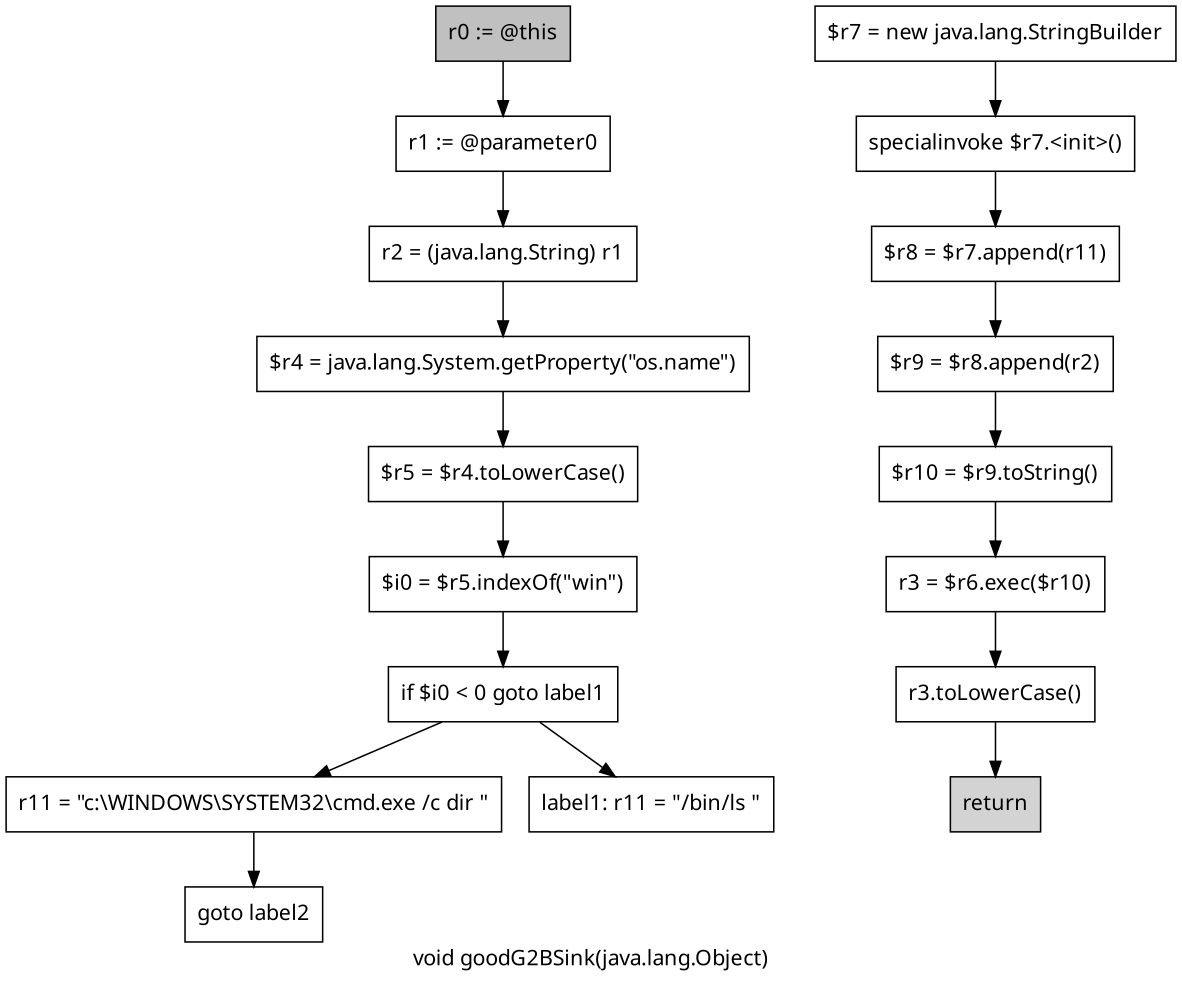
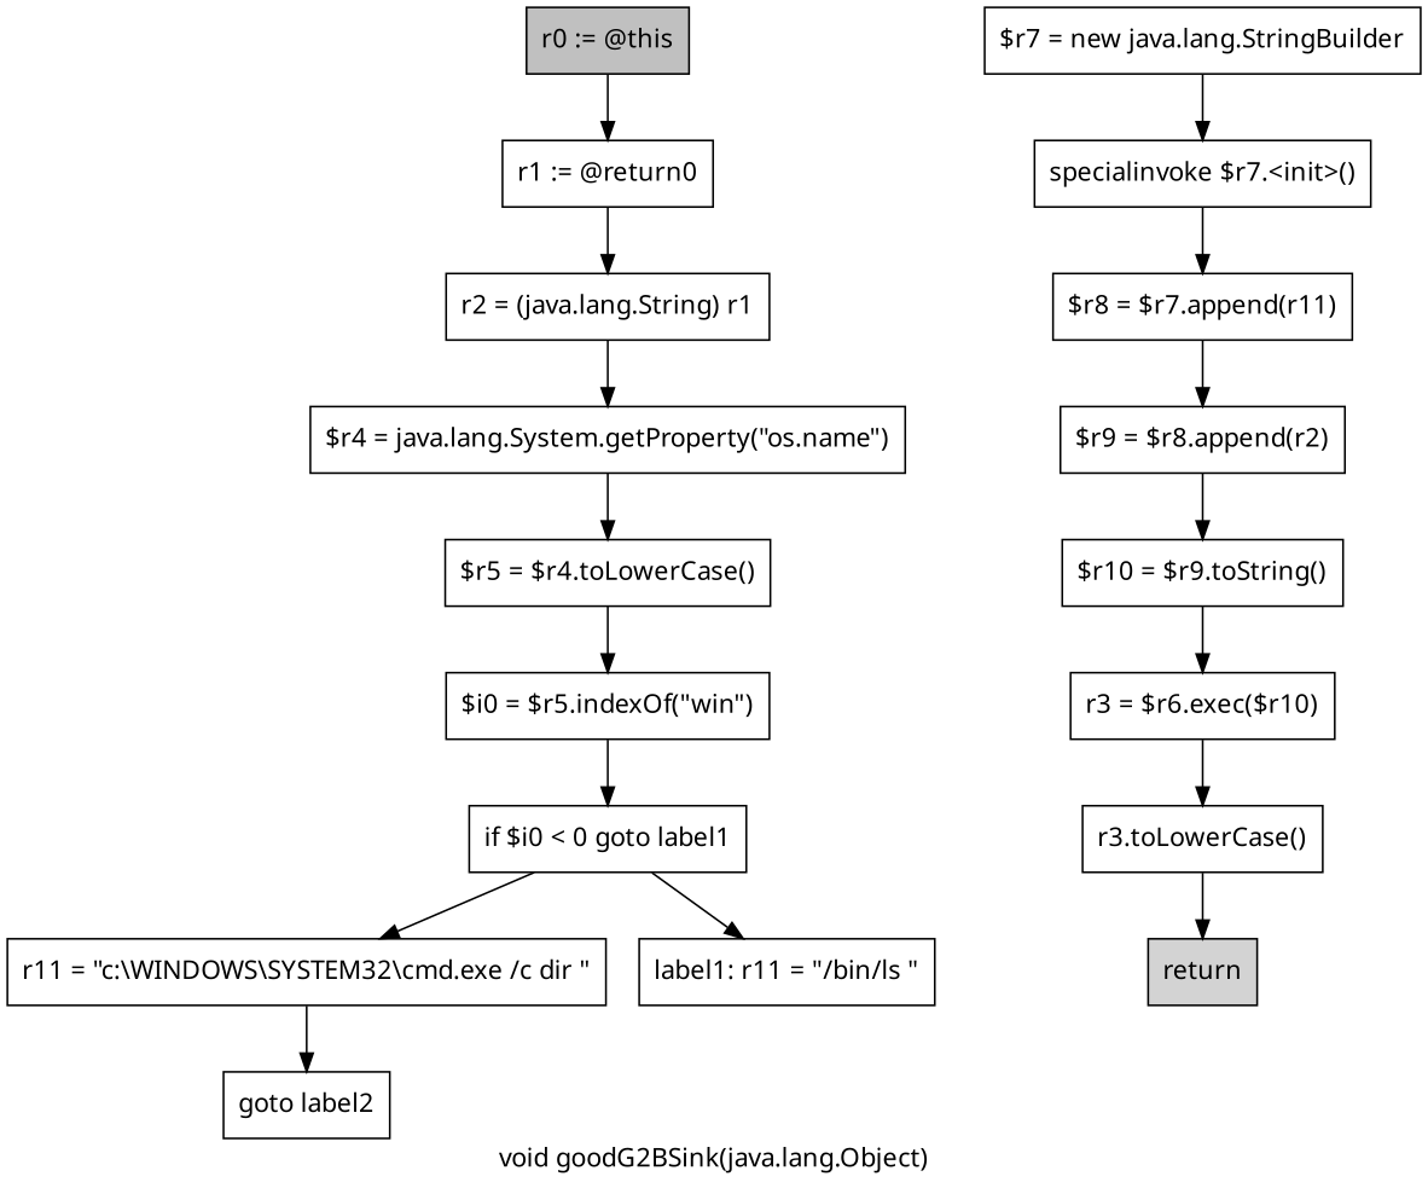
  digraph {
    fontname="Noto Sans"
    label="void goodG2BSink(java.lang.Object)"
    node [fontname="Noto Sans" shape=box]
    edge [fontname="Noto Sans"]
    n1 [fillcolor=gray label="r0 := @this" style=filled]
-   n2 [label="r1 := @parameter0"]
+   n2 [label="r1 := @return0"]
    n3 [label="r2 = (java.lang.String) r1"]
    n4 [label="$r4 = java.lang.System.getProperty(\"os.name\")"]
    n5 [label="$r5 = $r4.toLowerCase()"]
    n6 [label="$i0 = $r5.indexOf(\"win\")"]
    n7 [label="if $i0 < 0 goto label1"]
    n8 [label="r11 = \"c:\\WINDOWS\\SYSTEM32\\cmd.exe /c dir \""]
    n9 [label="label1: r11 = \"/bin/ls \""]
    n10 [label="goto label2"]
    n11 [label="$r7 = new java.lang.StringBuilder"]
    n12 [label="specialinvoke $r7.<init>()"]
    n13 [label="$r8 = $r7.append(r11)"]
    n14 [label="$r9 = $r8.append(r2)"]
    n15 [label="$r10 = $r9.toString()"]
    n16 [label="r3 = $r6.exec($r10)"]
    n17 [label="r3.toLowerCase()"]
    n18 [fillcolor=lightgray label=return style=filled]
    n1 -> n2
    n2 -> n3
    n3 -> n4
    n4 -> n5
    n5 -> n6
    n6 -> n7
    n7 -> n8
    n7 -> n9
    n8 -> n10
    n11 -> n12
    n12 -> n13
    n13 -> n14
    n14 -> n15
    n15 -> n16
    n16 -> n17
    n17 -> n18
  }
